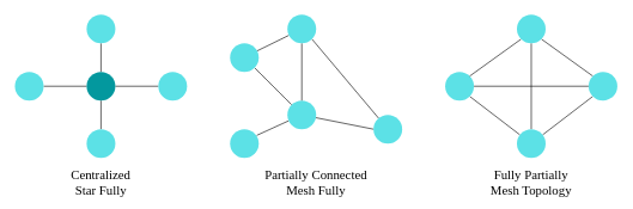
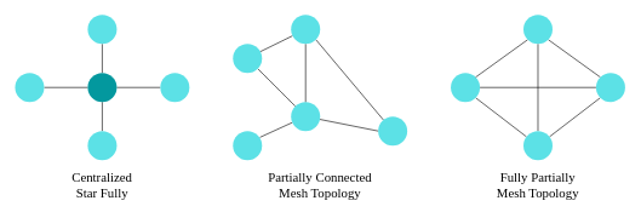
  <mxCell id="0" />
  <mxCell id="1" parent="0" />
  <mxCell id="2" style="rounded=0;orthogonalLoop=1;jettySize=auto;html=1;exitX=1;exitY=1;exitDx=0;exitDy=0;entryX=0;entryY=0;entryDx=0;entryDy=0;endArrow=none;endFill=0;" parent="1" source="4" target="7" edge="1"><mxGeometry relative="1" as="geometry" /></mxCell>
  <mxCell id="3" style="edgeStyle=none;rounded=0;orthogonalLoop=1;jettySize=auto;html=1;exitX=0.921;exitY=0.276;exitDx=0;exitDy=0;endArrow=none;endFill=0;exitPerimeter=0;" parent="1" source="4" target="11" edge="1"><mxGeometry relative="1" as="geometry" /></mxCell>
  <mxCell id="4" value="" style="ellipse;whiteSpace=wrap;html=1;aspect=fixed;fillColor=#5CE1E6;strokeColor=none;" parent="1" vertex="1"><mxGeometry x="320" y="60" width="40" height="40" as="geometry" /></mxCell>
  <mxCell id="5" style="edgeStyle=none;rounded=0;orthogonalLoop=1;jettySize=auto;html=1;entryX=0.928;entryY=0.217;entryDx=0;entryDy=0;entryPerimeter=0;endArrow=none;endFill=0;" parent="1" source="7" target="8" edge="1"><mxGeometry relative="1" as="geometry" /></mxCell>
  <mxCell id="6" style="edgeStyle=none;rounded=0;orthogonalLoop=1;jettySize=auto;html=1;entryX=0;entryY=0.5;entryDx=0;entryDy=0;endArrow=none;endFill=0;" parent="1" source="7" target="12" edge="1"><mxGeometry relative="1" as="geometry" /></mxCell>
  <mxCell id="7" value="" style="ellipse;whiteSpace=wrap;html=1;aspect=fixed;fillColor=#5CE1E6;strokeColor=none;" parent="1" vertex="1"><mxGeometry x="400" y="140" width="40" height="40" as="geometry" /></mxCell>
  <mxCell id="8" value="" style="ellipse;whiteSpace=wrap;html=1;aspect=fixed;fillColor=#5CE1E6;strokeColor=none;" parent="1" vertex="1"><mxGeometry x="320" y="180" width="40" height="40" as="geometry" /></mxCell>
  <mxCell id="9" style="edgeStyle=none;rounded=0;orthogonalLoop=1;jettySize=auto;html=1;exitX=1;exitY=1;exitDx=0;exitDy=0;endArrow=none;endFill=0;" parent="1" source="11" target="12" edge="1"><mxGeometry relative="1" as="geometry" /></mxCell>
  <mxCell id="10" style="edgeStyle=none;rounded=0;orthogonalLoop=1;jettySize=auto;html=1;exitX=0.5;exitY=1;exitDx=0;exitDy=0;endArrow=none;endFill=0;" parent="1" source="11" target="7" edge="1"><mxGeometry relative="1" as="geometry" /></mxCell>
  <mxCell id="11" value="" style="ellipse;whiteSpace=wrap;html=1;aspect=fixed;fillColor=#5CE1E6;strokeColor=none;" parent="1" vertex="1"><mxGeometry x="400" y="20" width="40" height="40" as="geometry" /></mxCell>
  <mxCell id="12" value="" style="ellipse;whiteSpace=wrap;html=1;aspect=fixed;fillColor=#5CE1E6;strokeColor=none;" parent="1" vertex="1"><mxGeometry x="520" y="160" width="40" height="40" as="geometry" /></mxCell>
- <mxCell id="13" value="Partially Connected&lt;br style=&quot;font-size: 18px;&quot;&gt;Mesh Fully" style="text;html=1;strokeColor=none;fillColor=none;align=center;verticalAlign=middle;whiteSpace=wrap;rounded=0;fontFamily=Times New Roman;fontSize=18;" parent="1" vertex="1"><mxGeometry x="320" y="240" width="240" height="30" as="geometry" /></mxCell>
+ <mxCell id="13" value="Partially Connected&lt;br style=&quot;font-size: 18px;&quot;&gt;Mesh Topology" style="text;html=1;strokeColor=none;fillColor=none;align=center;verticalAlign=middle;whiteSpace=wrap;rounded=0;fontFamily=Times New Roman;fontSize=18;" parent="1" vertex="1"><mxGeometry x="320" y="240" width="240" height="30" as="geometry" /></mxCell>
  <mxCell id="14" style="edgeStyle=none;rounded=0;orthogonalLoop=1;jettySize=auto;html=1;exitX=1;exitY=1;exitDx=0;exitDy=0;endArrow=none;endFill=0;" parent="1" source="16" target="23" edge="1"><mxGeometry relative="1" as="geometry" /></mxCell>
  <mxCell id="15" style="edgeStyle=none;rounded=0;orthogonalLoop=1;jettySize=auto;html=1;exitX=1;exitY=0.5;exitDx=0;exitDy=0;endArrow=none;endFill=0;" parent="1" source="16" target="22" edge="1"><mxGeometry relative="1" as="geometry" /></mxCell>
  <mxCell id="16" value="" style="ellipse;whiteSpace=wrap;html=1;aspect=fixed;fillColor=#5CE1E6;strokeColor=none;" parent="1" vertex="1"><mxGeometry x="620" y="100" width="40" height="40" as="geometry" /></mxCell>
  <mxCell id="17" style="rounded=0;orthogonalLoop=1;jettySize=auto;html=1;exitX=0;exitY=1;exitDx=0;exitDy=0;entryX=1;entryY=0;entryDx=0;entryDy=0;endArrow=none;endFill=0;" parent="1" source="20" target="16" edge="1"><mxGeometry relative="1" as="geometry" /></mxCell>
  <mxCell id="18" style="edgeStyle=none;rounded=0;orthogonalLoop=1;jettySize=auto;html=1;exitX=1;exitY=1;exitDx=0;exitDy=0;entryX=0;entryY=0;entryDx=0;entryDy=0;endArrow=none;endFill=0;" parent="1" source="20" target="22" edge="1"><mxGeometry relative="1" as="geometry" /></mxCell>
  <mxCell id="19" style="edgeStyle=none;rounded=0;orthogonalLoop=1;jettySize=auto;html=1;exitX=0.5;exitY=1;exitDx=0;exitDy=0;endArrow=none;endFill=0;" parent="1" source="20" target="23" edge="1"><mxGeometry relative="1" as="geometry" /></mxCell>
  <mxCell id="20" value="" style="ellipse;whiteSpace=wrap;html=1;aspect=fixed;fillColor=#5CE1E6;strokeColor=none;" parent="1" vertex="1"><mxGeometry x="720" y="20" width="40" height="40" as="geometry" /></mxCell>
  <mxCell id="21" style="edgeStyle=none;rounded=0;orthogonalLoop=1;jettySize=auto;html=1;exitX=0;exitY=1;exitDx=0;exitDy=0;endArrow=none;endFill=0;" parent="1" source="22" target="23" edge="1"><mxGeometry relative="1" as="geometry" /></mxCell>
  <mxCell id="22" value="" style="ellipse;whiteSpace=wrap;html=1;aspect=fixed;fillColor=#5CE1E6;strokeColor=none;" parent="1" vertex="1"><mxGeometry x="820" y="100" width="40" height="40" as="geometry" /></mxCell>
  <mxCell id="23" value="" style="ellipse;whiteSpace=wrap;html=1;aspect=fixed;fillColor=#5CE1E6;strokeColor=none;" parent="1" vertex="1"><mxGeometry x="720" y="180" width="40" height="40" as="geometry" /></mxCell>
  <mxCell id="24" value="Fully Partially&lt;br style=&quot;font-size: 18px;&quot;&gt;Mesh Topology" style="text;html=1;strokeColor=none;fillColor=none;align=center;verticalAlign=middle;whiteSpace=wrap;rounded=0;fontFamily=Times New Roman;fontSize=18;" parent="1" vertex="1"><mxGeometry x="620" y="240" width="240" height="30" as="geometry" /></mxCell>
  <mxCell id="25" style="edgeStyle=none;rounded=0;orthogonalLoop=1;jettySize=auto;html=1;endArrow=none;endFill=0;" parent="1" source="26" target="33" edge="1"><mxGeometry relative="1" as="geometry" /></mxCell>
  <mxCell id="26" value="" style="ellipse;whiteSpace=wrap;html=1;aspect=fixed;fillColor=#5CE1E6;strokeColor=none;" parent="1" vertex="1"><mxGeometry x="120" y="20" width="40" height="40" as="geometry" /></mxCell>
  <mxCell id="27" style="edgeStyle=none;rounded=0;orthogonalLoop=1;jettySize=auto;html=1;endArrow=none;endFill=0;" parent="1" source="28" target="33" edge="1"><mxGeometry relative="1" as="geometry" /></mxCell>
  <mxCell id="28" value="" style="ellipse;whiteSpace=wrap;html=1;aspect=fixed;fillColor=#5CE1E6;strokeColor=none;" parent="1" vertex="1"><mxGeometry x="220" y="100" width="40" height="40" as="geometry" /></mxCell>
  <mxCell id="29" style="edgeStyle=none;rounded=0;orthogonalLoop=1;jettySize=auto;html=1;endArrow=none;endFill=0;" parent="1" source="30" target="33" edge="1"><mxGeometry relative="1" as="geometry" /></mxCell>
  <mxCell id="30" value="" style="ellipse;whiteSpace=wrap;html=1;aspect=fixed;fillColor=#5CE1E6;strokeColor=none;" parent="1" vertex="1"><mxGeometry x="120" y="180" width="40" height="40" as="geometry" /></mxCell>
  <mxCell id="31" style="edgeStyle=none;rounded=0;orthogonalLoop=1;jettySize=auto;html=1;endArrow=none;endFill=0;" parent="1" source="32" target="33" edge="1"><mxGeometry relative="1" as="geometry" /></mxCell>
  <mxCell id="32" value="" style="ellipse;whiteSpace=wrap;html=1;aspect=fixed;fillColor=#5CE1E6;strokeColor=none;" parent="1" vertex="1"><mxGeometry x="20" y="100" width="40" height="40" as="geometry" /></mxCell>
  <mxCell id="33" value="" style="ellipse;whiteSpace=wrap;html=1;aspect=fixed;fillColor=#03989E;strokeColor=none;" parent="1" vertex="1"><mxGeometry x="120" y="100" width="40" height="40" as="geometry" /></mxCell>
  <mxCell id="34" value="Centralized&lt;br style=&quot;font-size: 18px;&quot;&gt;Star Fully" style="text;html=1;strokeColor=none;fillColor=none;align=center;verticalAlign=middle;whiteSpace=wrap;rounded=0;fontFamily=Times New Roman;fontSize=18;" parent="1" vertex="1"><mxGeometry x="20" y="240" width="240" height="30" as="geometry" /></mxCell>
